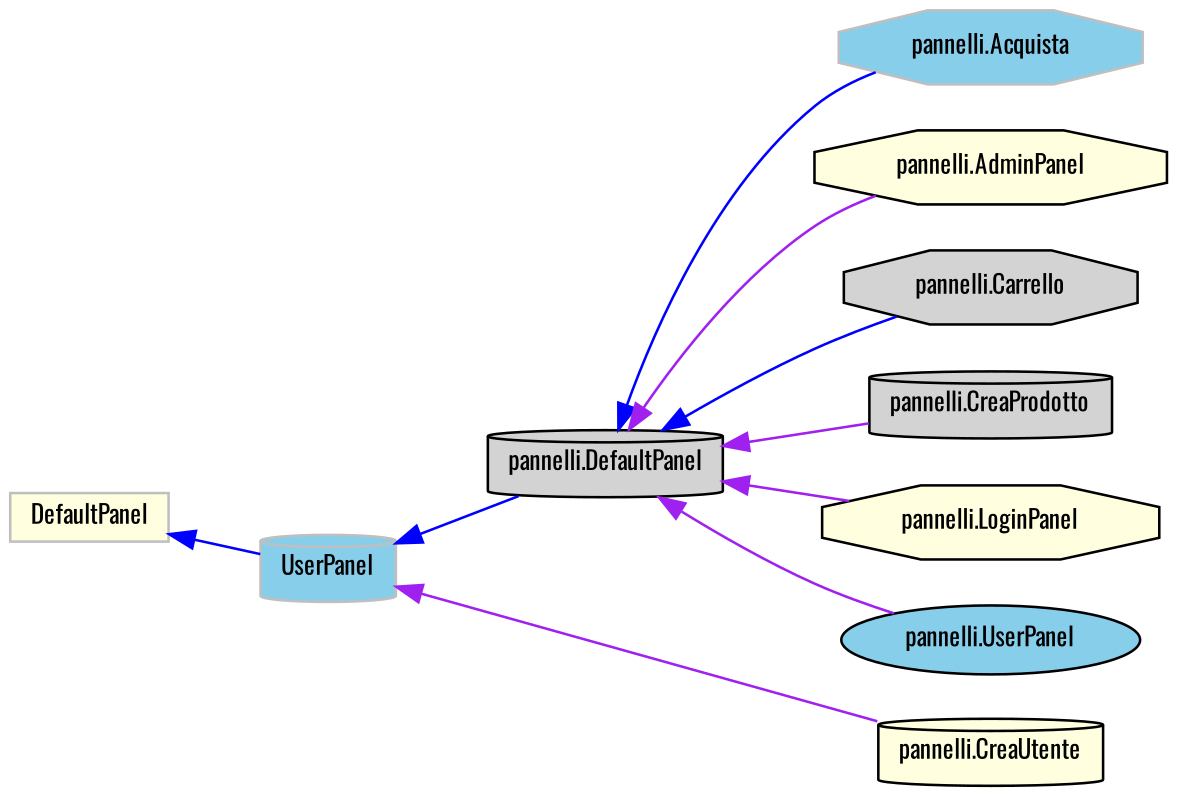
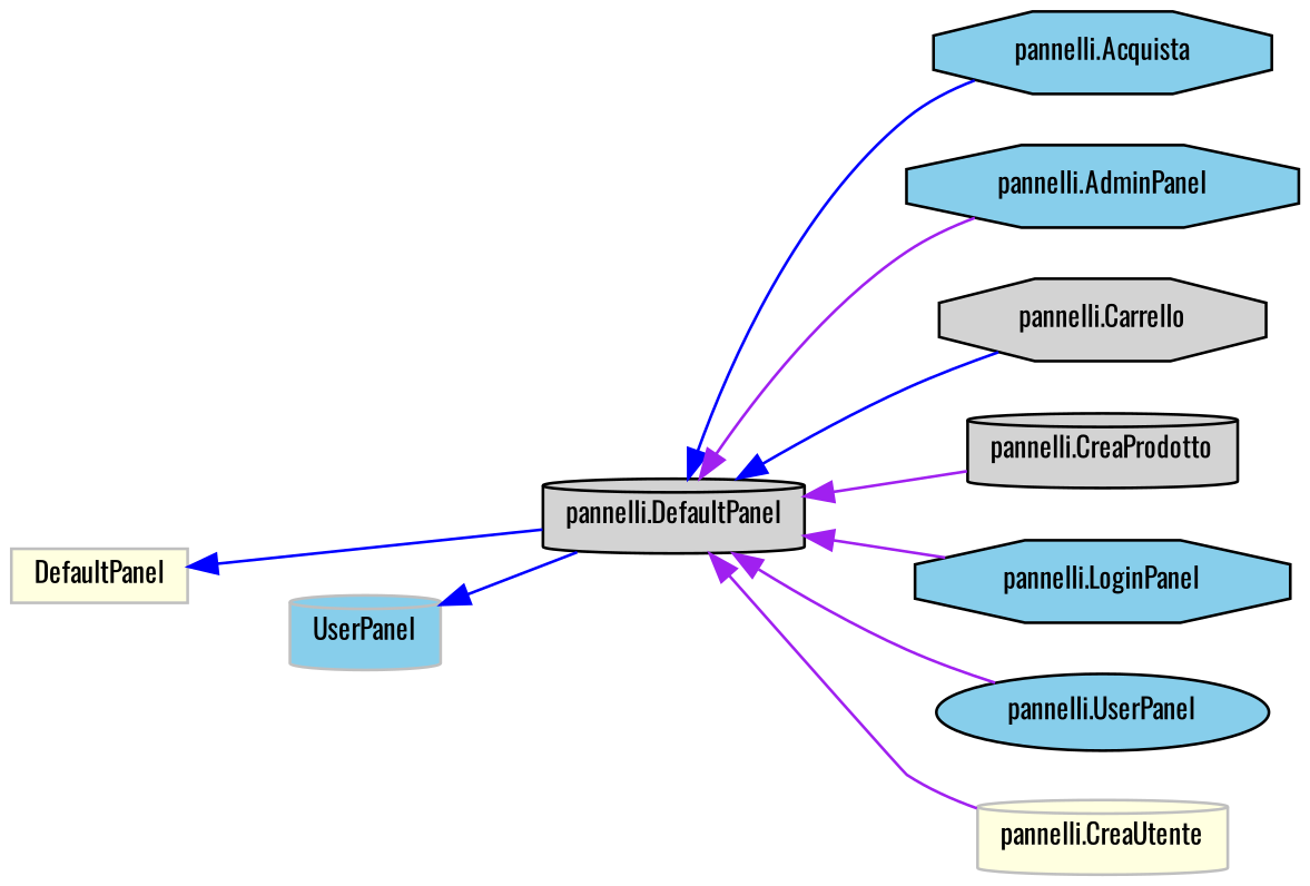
  digraph {
    fontname=Oswald
    rankdir=LR
    node [color=black fillcolor=lightyellow fontname=Oswald fontsize=10 shape=cylinder style=filled]
    edge [color=purple dir=back fontname=Oswald fontsize=10 labelfontname=Helvetica labelfontsize=10 style=solid]
    n1 [fillcolor=lightgrey fontcolor=black height=0.2 label="pannelli.DefaultPanel" width=0.4]
-   n2 [color=grey75 fillcolor=skyblue height=0.2 label="pannelli.Acquista" shape=octagon width=0.4]
-   n3 [height=0.2 label="pannelli.AdminPanel" shape=octagon width=0.4]
+   n2 [fillcolor=skyblue height=0.2 label="pannelli.Acquista" shape=octagon width=0.4]
+   n3 [fillcolor=skyblue height=0.2 label="pannelli.AdminPanel" shape=octagon width=0.4]
    n4 [fillcolor=lightgrey height=0.2 label="pannelli.Carrello" shape=octagon width=0.4]
    n5 [fillcolor=lightgrey height=0.2 label="pannelli.CreaProdotto" width=0.4]
-   n6 [height=0.2 label="pannelli.CreaUtente" width=0.4]
-   n7 [height=0.2 label="pannelli.LoginPanel" shape=octagon width=0.4]
+   n6 [color=grey75 height=0.2 label="pannelli.CreaUtente" width=0.4]
+   n7 [fillcolor=skyblue height=0.2 label="pannelli.LoginPanel" shape=octagon width=0.4]
    n8 [fillcolor=skyblue height=0.2 label="pannelli.UserPanel" shape=ellipse width=0.4]
    n9 [color=grey75 fillcolor=skyblue height=0.2 label=UserPanel width=0.4]
    n10 [color=grey75 height=0.2 label=DefaultPanel shape=box width=0.4]
    n1 -> n2 [color=blue]
    n1 -> n3
    n1 -> n4 [color=blue]
    n1 -> n5
-   n9 -> n6
+   n1 -> n6
    n1 -> n7
    n1 -> n8
    n9 -> n1 [color=blue]
-   n10 -> n9 [color=blue]
+   n10 -> n1 [color=blue]
  }
